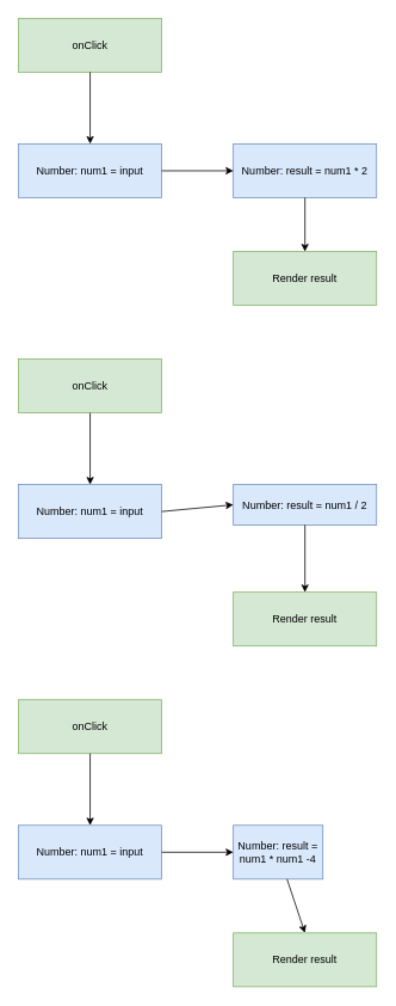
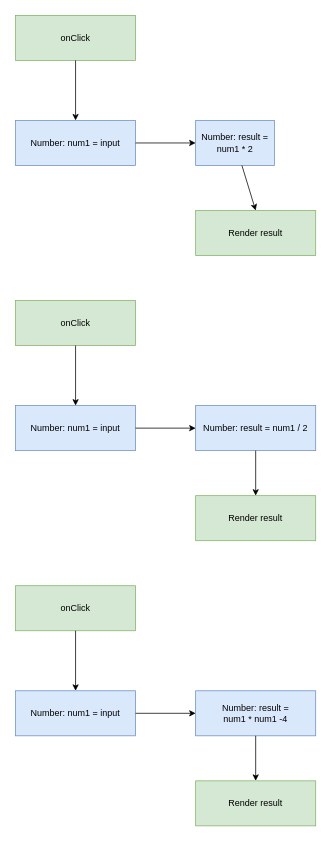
  <mxCell id="0" />
  <mxCell id="1" parent="0" />
  <mxCell id="2" value="Number: num1 = input" style="rounded=0;whiteSpace=wrap;html=1;fillColor=#dae8fc;strokeColor=#6c8ebf;" vertex="1" parent="1"><mxGeometry x="20" y="160" width="160" height="60" as="geometry" /></mxCell>
  <mxCell id="3" value="onClick" style="rounded=0;whiteSpace=wrap;html=1;fillColor=#d5e8d4;strokeColor=#82b366;" vertex="1" parent="1"><mxGeometry x="20" y="20" width="160" height="60" as="geometry" /></mxCell>
  <mxCell id="4" value="" style="endArrow=classic;html=1;entryX=0.5;entryY=0;entryDx=0;entryDy=0;" edge="1" parent="1" source="3" target="2"><mxGeometry width="50" height="50" relative="1" as="geometry"><mxPoint x="300" y="210" as="sourcePoint" /><mxPoint x="110" y="130" as="targetPoint" /></mxGeometry></mxCell>
- <mxCell id="5" value="Number: result = num1 * 2" style="rounded=0;whiteSpace=wrap;html=1;fillColor=#dae8fc;strokeColor=#6c8ebf;" vertex="1" parent="1"><mxGeometry x="260" y="160" width="160" height="60" as="geometry" /></mxCell>
+ <mxCell id="5" value="Number: result = num1 * 2" style="rounded=0;whiteSpace=wrap;html=1;fillColor=#dae8fc;strokeColor=#6c8ebf;" vertex="1" parent="1"><mxGeometry x="260" y="160" width="105" height="60" as="geometry" /></mxCell>
  <mxCell id="6" value="Render result" style="rounded=0;whiteSpace=wrap;html=1;fillColor=#d5e8d4;strokeColor=#82b366;" vertex="1" parent="1"><mxGeometry x="260" y="280" width="160" height="60" as="geometry" /></mxCell>
  <mxCell id="7" value="" style="endArrow=classic;html=1;entryX=0;entryY=0.5;entryDx=0;entryDy=0;exitX=1;exitY=0.5;exitDx=0;exitDy=0;" edge="1" parent="1" source="2" target="5"><mxGeometry width="50" height="50" relative="1" as="geometry"><mxPoint x="200" y="180" as="sourcePoint" /><mxPoint x="250.711" y="190" as="targetPoint" /></mxGeometry></mxCell>
  <mxCell id="8" value="" style="endArrow=classic;html=1;" edge="1" parent="1" source="5"><mxGeometry width="50" height="50" relative="1" as="geometry"><mxPoint x="340" y="270" as="sourcePoint" /><mxPoint x="340" y="280" as="targetPoint" /></mxGeometry></mxCell>
  <mxCell id="9" value="Number: num1 = input" style="rounded=0;whiteSpace=wrap;html=1;fillColor=#dae8fc;strokeColor=#6c8ebf;" vertex="1" parent="1"><mxGeometry x="20" y="540" width="160" height="60" as="geometry" /></mxCell>
  <mxCell id="10" value="onClick" style="rounded=0;whiteSpace=wrap;html=1;fillColor=#d5e8d4;strokeColor=#82b366;" vertex="1" parent="1"><mxGeometry x="20" y="400" width="160" height="60" as="geometry" /></mxCell>
  <mxCell id="11" value="" style="endArrow=classic;html=1;entryX=0.5;entryY=0;entryDx=0;entryDy=0;" edge="1" source="10" target="9" parent="1"><mxGeometry width="50" height="50" relative="1" as="geometry"><mxPoint x="300" y="590" as="sourcePoint" /><mxPoint x="110" y="510" as="targetPoint" /></mxGeometry></mxCell>
- <mxCell id="12" value="Number: result = num1 / 2" style="rounded=0;whiteSpace=wrap;html=1;fillColor=#dae8fc;strokeColor=#6c8ebf;" vertex="1" parent="1"><mxGeometry x="260" y="540" width="160" height="45" as="geometry" /></mxCell>
+ <mxCell id="12" value="Number: result = num1 / 2" style="rounded=0;whiteSpace=wrap;html=1;fillColor=#dae8fc;strokeColor=#6c8ebf;" vertex="1" parent="1"><mxGeometry x="260" y="540" width="160" height="60" as="geometry" /></mxCell>
  <mxCell id="13" value="Render result" style="rounded=0;whiteSpace=wrap;html=1;fillColor=#d5e8d4;strokeColor=#82b366;" vertex="1" parent="1"><mxGeometry x="260" y="660" width="160" height="60" as="geometry" /></mxCell>
  <mxCell id="14" value="" style="endArrow=classic;html=1;entryX=0;entryY=0.5;entryDx=0;entryDy=0;exitX=1;exitY=0.5;exitDx=0;exitDy=0;" edge="1" source="9" target="12" parent="1"><mxGeometry width="50" height="50" relative="1" as="geometry"><mxPoint x="200" y="560" as="sourcePoint" /><mxPoint x="250.711" y="570" as="targetPoint" /></mxGeometry></mxCell>
  <mxCell id="15" value="" style="endArrow=classic;html=1;" edge="1" source="12" parent="1"><mxGeometry width="50" height="50" relative="1" as="geometry"><mxPoint x="340" y="650" as="sourcePoint" /><mxPoint x="340" y="660" as="targetPoint" /></mxGeometry></mxCell>
  <mxCell id="16" value="Number: num1 = input" style="rounded=0;whiteSpace=wrap;html=1;fillColor=#dae8fc;strokeColor=#6c8ebf;" vertex="1" parent="1"><mxGeometry x="20" y="920" width="160" height="60" as="geometry" /></mxCell>
  <mxCell id="17" value="onClick" style="rounded=0;whiteSpace=wrap;html=1;fillColor=#d5e8d4;strokeColor=#82b366;" vertex="1" parent="1"><mxGeometry x="20" y="780" width="160" height="60" as="geometry" /></mxCell>
  <mxCell id="18" value="" style="endArrow=classic;html=1;entryX=0.5;entryY=0;entryDx=0;entryDy=0;" edge="1" source="17" target="16" parent="1"><mxGeometry width="50" height="50" relative="1" as="geometry"><mxPoint x="300" y="970" as="sourcePoint" /><mxPoint x="110" y="890" as="targetPoint" /></mxGeometry></mxCell>
- <mxCell id="19" value="Number: result = &lt;br&gt;num1 * num1 -4" style="rounded=0;whiteSpace=wrap;html=1;fillColor=#dae8fc;strokeColor=#6c8ebf;" vertex="1" parent="1"><mxGeometry x="260" y="920" width="100" height="60" as="geometry" /></mxCell>
+ <mxCell id="19" value="Number: result = &lt;br&gt;num1 * num1 -4" style="rounded=0;whiteSpace=wrap;html=1;fillColor=#dae8fc;strokeColor=#6c8ebf;" vertex="1" parent="1"><mxGeometry x="260" y="920" width="160" height="60" as="geometry" /></mxCell>
  <mxCell id="20" value="Render result" style="rounded=0;whiteSpace=wrap;html=1;fillColor=#d5e8d4;strokeColor=#82b366;" vertex="1" parent="1"><mxGeometry x="260" y="1040" width="160" height="60" as="geometry" /></mxCell>
  <mxCell id="21" value="" style="endArrow=classic;html=1;entryX=0;entryY=0.5;entryDx=0;entryDy=0;exitX=1;exitY=0.5;exitDx=0;exitDy=0;" edge="1" source="16" target="19" parent="1"><mxGeometry width="50" height="50" relative="1" as="geometry"><mxPoint x="200" y="940" as="sourcePoint" /><mxPoint x="250.711" y="950" as="targetPoint" /></mxGeometry></mxCell>
  <mxCell id="22" value="" style="endArrow=classic;html=1;" edge="1" source="19" parent="1"><mxGeometry width="50" height="50" relative="1" as="geometry"><mxPoint x="340" y="1030" as="sourcePoint" /><mxPoint x="340" y="1040" as="targetPoint" /></mxGeometry></mxCell>
